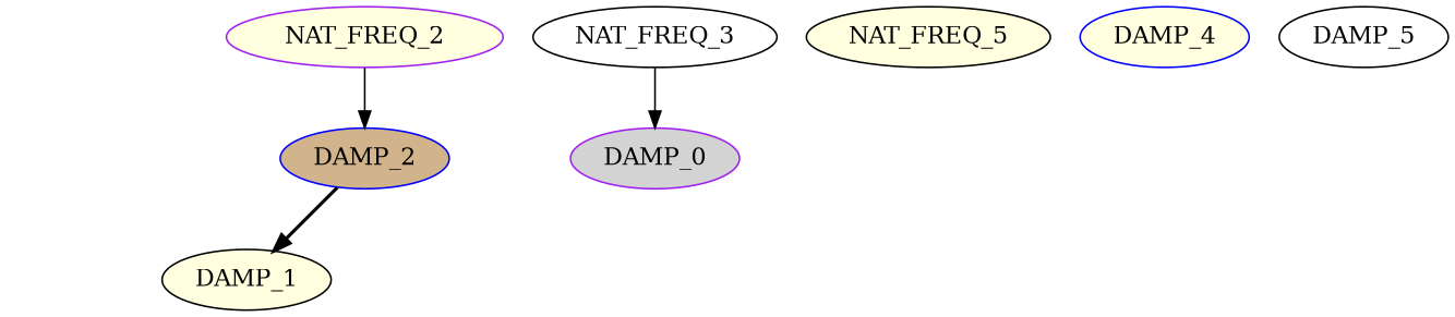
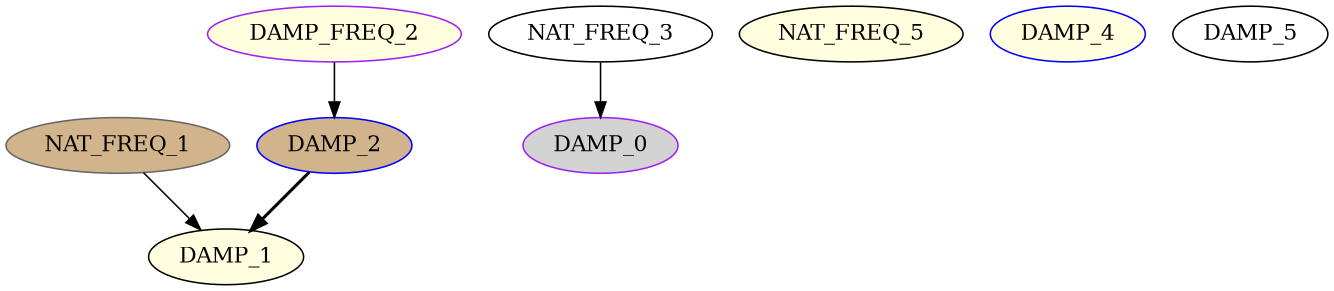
  strict digraph {
    node [color=black fillcolor=lightyellow style=filled]
    edge [style=solid]
+   NAT_FREQ_1 [color=gray40 fillcolor=tan]
    DAMP_1
-   NAT_FREQ_2 [color=purple]
+   NAT_FREQ_2 [color=purple label=DAMP_FREQ_2]
    DAMP_2 [color=blue fillcolor=tan]
    NAT_FREQ_3 [fillcolor=white]
    n6 [color=purple fillcolor=lightgrey label=DAMP_0]
    NAT_FREQ_5
    DAMP_4 [color=blue]
    DAMP_5 [fillcolor=white]
+   NAT_FREQ_1 -> DAMP_1
    NAT_FREQ_2 -> DAMP_2
    DAMP_2 -> DAMP_1 [style=bold]
    NAT_FREQ_3 -> n6
  }
